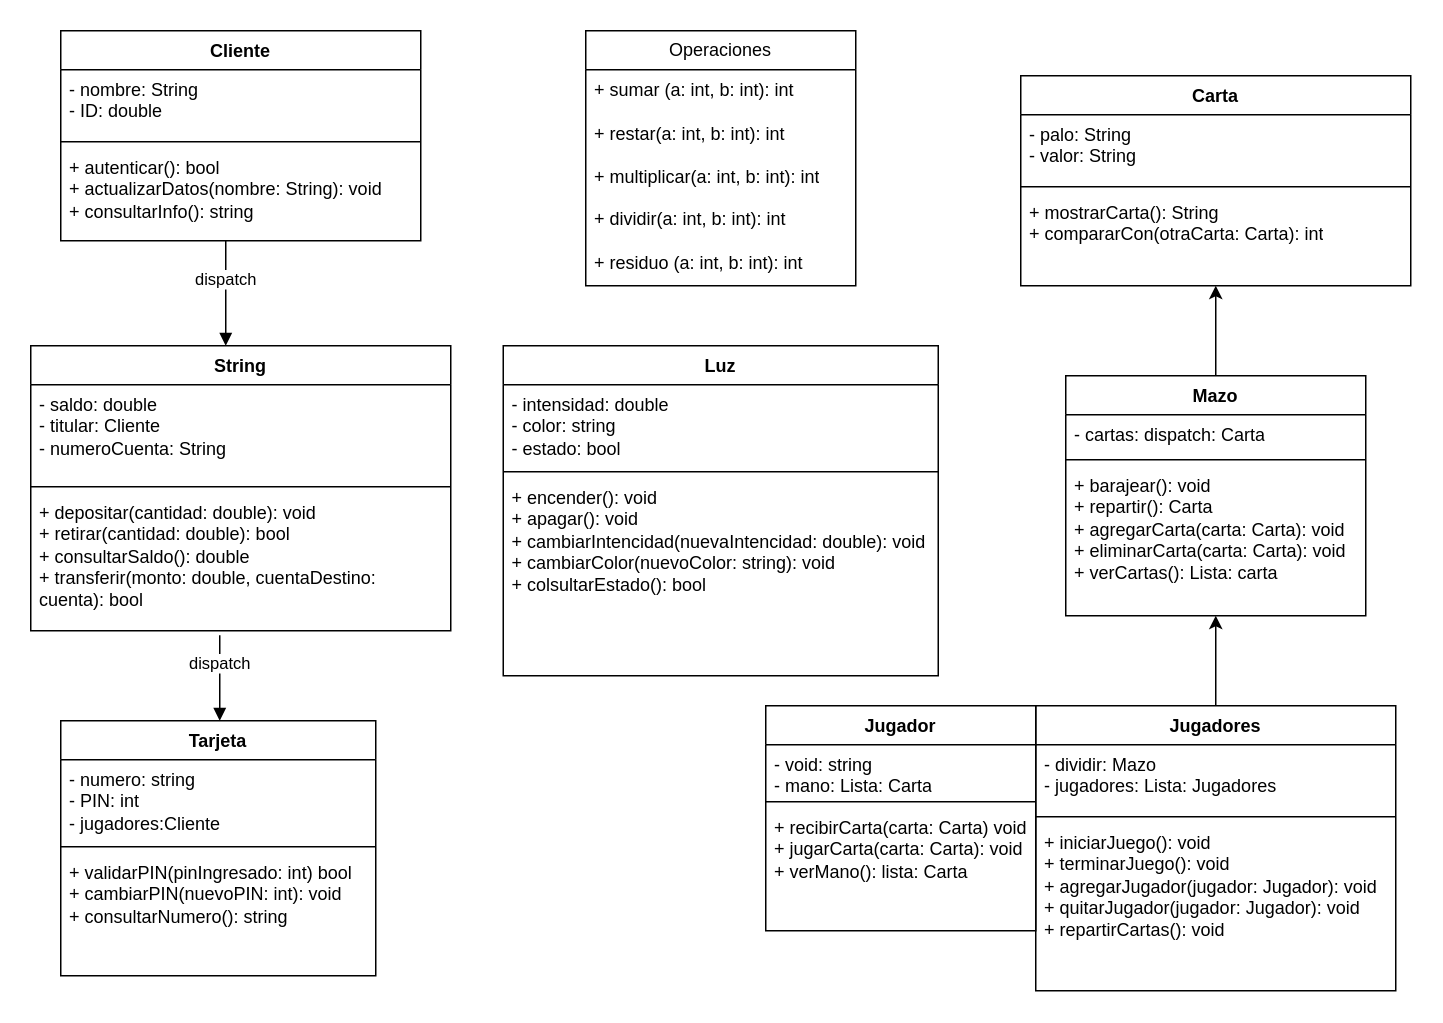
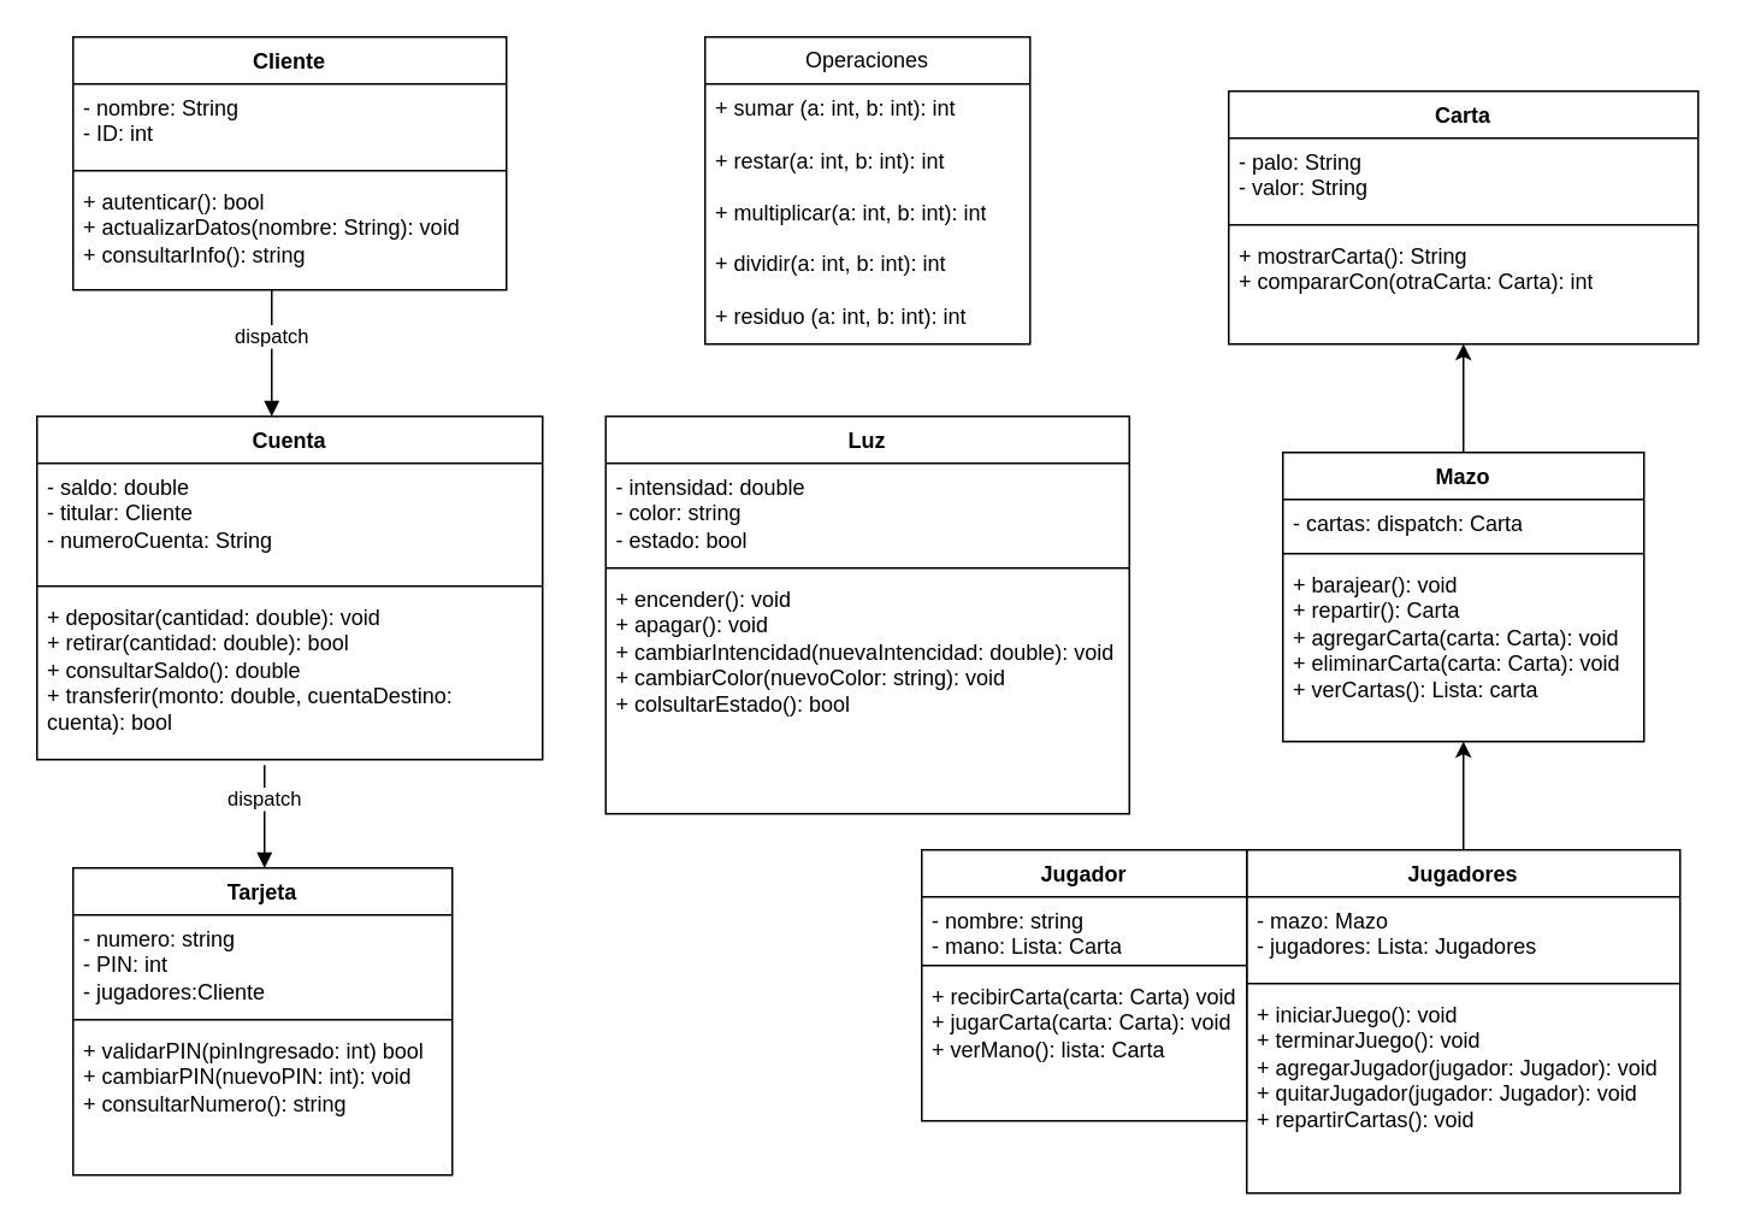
  <mxCell id="0" />
  <mxCell id="1" parent="0" />
  <mxCell id="2" value="Cliente" style="swimlane;fontStyle=1;align=center;verticalAlign=top;childLayout=stackLayout;horizontal=1;startSize=26;horizontalStack=0;resizeParent=1;resizeParentMax=0;resizeLast=0;collapsible=1;marginBottom=0;whiteSpace=wrap;html=1;" vertex="1" parent="1"><mxGeometry x="40" y="20" width="240" height="140" as="geometry" /></mxCell>
- <mxCell id="3" value="- nombre: String&lt;div&gt;- ID: double&amp;nbsp;&lt;/div&gt;" style="text;strokeColor=none;fillColor=none;align=left;verticalAlign=top;spacingLeft=4;spacingRight=4;overflow=hidden;rotatable=0;points=[[0,0.5],[1,0.5]];portConstraint=eastwest;whiteSpace=wrap;html=1;" vertex="1" parent="2"><mxGeometry y="26" width="240" height="44" as="geometry" /></mxCell>
+ <mxCell id="3" value="- nombre: String&lt;div&gt;- ID: int&amp;nbsp;&lt;/div&gt;" style="text;strokeColor=none;fillColor=none;align=left;verticalAlign=top;spacingLeft=4;spacingRight=4;overflow=hidden;rotatable=0;points=[[0,0.5],[1,0.5]];portConstraint=eastwest;whiteSpace=wrap;html=1;" vertex="1" parent="2"><mxGeometry y="26" width="240" height="44" as="geometry" /></mxCell>
  <mxCell id="4" value="" style="line;strokeWidth=1;fillColor=none;align=left;verticalAlign=middle;spacingTop=-1;spacingLeft=3;spacingRight=3;rotatable=0;labelPosition=right;points=[];portConstraint=eastwest;strokeColor=inherit;" vertex="1" parent="2"><mxGeometry y="70" width="240" height="8" as="geometry" /></mxCell>
  <mxCell id="5" value="+ autenticar(): bool&lt;div&gt;+ actualizarDatos(nombre: String): void&lt;/div&gt;&lt;div&gt;+ consultarInfo(): string&amp;nbsp;&lt;/div&gt;" style="text;strokeColor=none;fillColor=none;align=left;verticalAlign=top;spacingLeft=4;spacingRight=4;overflow=hidden;rotatable=0;points=[[0,0.5],[1,0.5]];portConstraint=eastwest;whiteSpace=wrap;html=1;" vertex="1" parent="2"><mxGeometry y="78" width="240" height="62" as="geometry" /></mxCell>
  <mxCell id="6" value="dispatch" style="html=1;verticalAlign=bottom;endArrow=block;curved=0;rounded=0;" edge="1" parent="1"><mxGeometry width="80" relative="1" as="geometry"><mxPoint x="150" y="160" as="sourcePoint" /><mxPoint x="150" y="230" as="targetPoint" /><Array as="points"><mxPoint x="150" y="160" /></Array></mxGeometry></mxCell>
- <mxCell id="7" value="String" style="swimlane;fontStyle=1;align=center;verticalAlign=top;childLayout=stackLayout;horizontal=1;startSize=26;horizontalStack=0;resizeParent=1;resizeParentMax=0;resizeLast=0;collapsible=1;marginBottom=0;whiteSpace=wrap;html=1;" vertex="1" parent="1"><mxGeometry x="20" y="230" width="280" height="190" as="geometry" /></mxCell>
+ <mxCell id="7" value="Cuenta" style="swimlane;fontStyle=1;align=center;verticalAlign=top;childLayout=stackLayout;horizontal=1;startSize=26;horizontalStack=0;resizeParent=1;resizeParentMax=0;resizeLast=0;collapsible=1;marginBottom=0;whiteSpace=wrap;html=1;" vertex="1" parent="1"><mxGeometry x="20" y="230" width="280" height="190" as="geometry" /></mxCell>
  <mxCell id="8" value="- saldo: double&lt;div&gt;- titular: Cliente&lt;/div&gt;&lt;div&gt;- numeroCuenta: String&lt;/div&gt;" style="text;strokeColor=none;fillColor=none;align=left;verticalAlign=top;spacingLeft=4;spacingRight=4;overflow=hidden;rotatable=0;points=[[0,0.5],[1,0.5]];portConstraint=eastwest;whiteSpace=wrap;html=1;" vertex="1" parent="7"><mxGeometry y="26" width="280" height="64" as="geometry" /></mxCell>
  <mxCell id="9" value="" style="line;strokeWidth=1;fillColor=none;align=left;verticalAlign=middle;spacingTop=-1;spacingLeft=3;spacingRight=3;rotatable=0;labelPosition=right;points=[];portConstraint=eastwest;strokeColor=inherit;" vertex="1" parent="7"><mxGeometry y="90" width="280" height="8" as="geometry" /></mxCell>
  <mxCell id="10" value="+ depositar(cantidad: double): void&lt;div&gt;+ retirar(cantidad: double): bool&lt;/div&gt;&lt;div&gt;+ consultarSaldo(): double&lt;/div&gt;&lt;div&gt;+ transferir(monto: double, cuentaDestino: cuenta): bool&lt;/div&gt;" style="text;strokeColor=none;fillColor=none;align=left;verticalAlign=top;spacingLeft=4;spacingRight=4;overflow=hidden;rotatable=0;points=[[0,0.5],[1,0.5]];portConstraint=eastwest;whiteSpace=wrap;html=1;" vertex="1" parent="7"><mxGeometry y="98" width="280" height="92" as="geometry" /></mxCell>
  <mxCell id="11" value="dispatch" style="html=1;verticalAlign=bottom;endArrow=block;curved=0;rounded=0;exitX=0.45;exitY=1.033;exitDx=0;exitDy=0;exitPerimeter=0;" edge="1" parent="1" source="10"><mxGeometry width="80" relative="1" as="geometry"><mxPoint x="350" y="350" as="sourcePoint" /><mxPoint x="146" y="480" as="targetPoint" /></mxGeometry></mxCell>
  <mxCell id="12" value="Tarjeta" style="swimlane;fontStyle=1;align=center;verticalAlign=top;childLayout=stackLayout;horizontal=1;startSize=26;horizontalStack=0;resizeParent=1;resizeParentMax=0;resizeLast=0;collapsible=1;marginBottom=0;whiteSpace=wrap;html=1;" vertex="1" parent="1"><mxGeometry x="40" y="480" width="210" height="170" as="geometry" /></mxCell>
  <mxCell id="13" value="- numero: string&lt;div&gt;- PIN: int&lt;/div&gt;&lt;div&gt;- jugadores:Cliente&lt;/div&gt;" style="text;strokeColor=none;fillColor=none;align=left;verticalAlign=top;spacingLeft=4;spacingRight=4;overflow=hidden;rotatable=0;points=[[0,0.5],[1,0.5]];portConstraint=eastwest;whiteSpace=wrap;html=1;" vertex="1" parent="12"><mxGeometry y="26" width="210" height="54" as="geometry" /></mxCell>
  <mxCell id="14" value="" style="line;strokeWidth=1;fillColor=none;align=left;verticalAlign=middle;spacingTop=-1;spacingLeft=3;spacingRight=3;rotatable=0;labelPosition=right;points=[];portConstraint=eastwest;strokeColor=inherit;" vertex="1" parent="12"><mxGeometry y="80" width="210" height="8" as="geometry" /></mxCell>
  <mxCell id="15" value="+ validarPIN(pinIngresado: int) bool&amp;nbsp;&lt;div&gt;+ cambiarPIN(nuevoPIN: int): void&lt;/div&gt;&lt;div&gt;+ consultarNumero(): string&lt;/div&gt;" style="text;strokeColor=none;fillColor=none;align=left;verticalAlign=top;spacingLeft=4;spacingRight=4;overflow=hidden;rotatable=0;points=[[0,0.5],[1,0.5]];portConstraint=eastwest;whiteSpace=wrap;html=1;" vertex="1" parent="12"><mxGeometry y="88" width="210" height="82" as="geometry" /></mxCell>
  <mxCell id="16" value="Operaciones" style="swimlane;fontStyle=0;childLayout=stackLayout;horizontal=1;startSize=26;fillColor=none;horizontalStack=0;resizeParent=1;resizeParentMax=0;resizeLast=0;collapsible=1;marginBottom=0;whiteSpace=wrap;html=1;" vertex="1" parent="1"><mxGeometry x="390" y="20" width="180" height="170" as="geometry" /></mxCell>
  <mxCell id="17" value="+ sumar (a: int, b: int): int&lt;div&gt;&lt;br&gt;&lt;/div&gt;&lt;div&gt;+ restar(&lt;span style=&quot;background-color: transparent; color: light-dark(rgb(0, 0, 0), rgb(255, 255, 255));&quot;&gt;a: int, b: int): int&lt;/span&gt;&lt;/div&gt;&lt;div&gt;&lt;span style=&quot;background-color: transparent; color: light-dark(rgb(0, 0, 0), rgb(255, 255, 255));&quot;&gt;&lt;br&gt;&lt;/span&gt;&lt;/div&gt;&lt;div&gt;&lt;span style=&quot;background-color: transparent; color: light-dark(rgb(0, 0, 0), rgb(255, 255, 255));&quot;&gt;+ multiplicar(&lt;/span&gt;&lt;span style=&quot;background-color: transparent; color: light-dark(rgb(0, 0, 0), rgb(255, 255, 255));&quot;&gt;a: int, b: int): int&lt;/span&gt;&lt;/div&gt;&lt;div&gt;&lt;span style=&quot;background-color: transparent; color: light-dark(rgb(0, 0, 0), rgb(255, 255, 255));&quot;&gt;&lt;br&gt;&lt;/span&gt;&lt;/div&gt;&lt;div&gt;&lt;span style=&quot;background-color: transparent; color: light-dark(rgb(0, 0, 0), rgb(255, 255, 255));&quot;&gt;+ dividir(&lt;/span&gt;&lt;span style=&quot;background-color: transparent; color: light-dark(rgb(0, 0, 0), rgb(255, 255, 255));&quot;&gt;a: int, b: int): int&lt;/span&gt;&lt;/div&gt;&lt;div&gt;&lt;span style=&quot;background-color: transparent; color: light-dark(rgb(0, 0, 0), rgb(255, 255, 255));&quot;&gt;&lt;br&gt;&lt;/span&gt;&lt;/div&gt;&lt;div&gt;&lt;span style=&quot;background-color: transparent; color: light-dark(rgb(0, 0, 0), rgb(255, 255, 255));&quot;&gt;+ residuo (&lt;/span&gt;&lt;span style=&quot;background-color: transparent; color: light-dark(rgb(0, 0, 0), rgb(255, 255, 255));&quot;&gt;a: int, b: int): int&lt;/span&gt;&lt;/div&gt;" style="text;strokeColor=none;fillColor=none;align=left;verticalAlign=top;spacingLeft=4;spacingRight=4;overflow=hidden;rotatable=0;points=[[0,0.5],[1,0.5]];portConstraint=eastwest;whiteSpace=wrap;html=1;" vertex="1" parent="16"><mxGeometry y="26" width="180" height="144" as="geometry" /></mxCell>
  <mxCell id="18" value="Luz" style="swimlane;fontStyle=1;align=center;verticalAlign=top;childLayout=stackLayout;horizontal=1;startSize=26;horizontalStack=0;resizeParent=1;resizeParentMax=0;resizeLast=0;collapsible=1;marginBottom=0;whiteSpace=wrap;html=1;" vertex="1" parent="1"><mxGeometry x="335" y="230" width="290" height="220" as="geometry" /></mxCell>
  <mxCell id="19" value="- intensidad: double&lt;div&gt;- color: string&lt;/div&gt;&lt;div&gt;- estado: bool&lt;/div&gt;" style="text;strokeColor=none;fillColor=none;align=left;verticalAlign=top;spacingLeft=4;spacingRight=4;overflow=hidden;rotatable=0;points=[[0,0.5],[1,0.5]];portConstraint=eastwest;whiteSpace=wrap;html=1;" vertex="1" parent="18"><mxGeometry y="26" width="290" height="54" as="geometry" /></mxCell>
  <mxCell id="20" value="" style="line;strokeWidth=1;fillColor=none;align=left;verticalAlign=middle;spacingTop=-1;spacingLeft=3;spacingRight=3;rotatable=0;labelPosition=right;points=[];portConstraint=eastwest;strokeColor=inherit;" vertex="1" parent="18"><mxGeometry y="80" width="290" height="8" as="geometry" /></mxCell>
  <mxCell id="21" value="+ encender(): void&lt;div&gt;+ apagar(): void&lt;/div&gt;&lt;div&gt;+ cambiarIntencidad(nuevaIntencidad: double): void&amp;nbsp;&lt;/div&gt;&lt;div&gt;+ cambiarColor(nuevoColor: string): void&lt;/div&gt;&lt;div&gt;+ colsultarEstado(): bool&lt;/div&gt;" style="text;strokeColor=none;fillColor=none;align=left;verticalAlign=top;spacingLeft=4;spacingRight=4;overflow=hidden;rotatable=0;points=[[0,0.5],[1,0.5]];portConstraint=eastwest;whiteSpace=wrap;html=1;" vertex="1" parent="18"><mxGeometry y="88" width="290" height="132" as="geometry" /></mxCell>
  <mxCell id="22" value="Carta" style="swimlane;fontStyle=1;align=center;verticalAlign=top;childLayout=stackLayout;horizontal=1;startSize=26;horizontalStack=0;resizeParent=1;resizeParentMax=0;resizeLast=0;collapsible=1;marginBottom=0;whiteSpace=wrap;html=1;" vertex="1" parent="1"><mxGeometry x="680" y="50" width="260" height="140" as="geometry" /></mxCell>
  <mxCell id="23" value="- palo: String&lt;div&gt;- valor: String&lt;/div&gt;" style="text;strokeColor=none;fillColor=none;align=left;verticalAlign=top;spacingLeft=4;spacingRight=4;overflow=hidden;rotatable=0;points=[[0,0.5],[1,0.5]];portConstraint=eastwest;whiteSpace=wrap;html=1;" vertex="1" parent="22"><mxGeometry y="26" width="260" height="44" as="geometry" /></mxCell>
  <mxCell id="24" value="" style="line;strokeWidth=1;fillColor=none;align=left;verticalAlign=middle;spacingTop=-1;spacingLeft=3;spacingRight=3;rotatable=0;labelPosition=right;points=[];portConstraint=eastwest;strokeColor=inherit;" vertex="1" parent="22"><mxGeometry y="70" width="260" height="8" as="geometry" /></mxCell>
  <mxCell id="25" value="+ mostrarCarta(): String&lt;div&gt;+ compararCon(otraCarta: Carta): int&lt;/div&gt;" style="text;strokeColor=none;fillColor=none;align=left;verticalAlign=top;spacingLeft=4;spacingRight=4;overflow=hidden;rotatable=0;points=[[0,0.5],[1,0.5]];portConstraint=eastwest;whiteSpace=wrap;html=1;" vertex="1" parent="22"><mxGeometry y="78" width="260" height="62" as="geometry" /></mxCell>
  <mxCell id="26" value="" style="edgeStyle=orthogonalEdgeStyle;rounded=0;orthogonalLoop=1;jettySize=auto;html=1;" edge="1" parent="1" source="27" target="25"><mxGeometry relative="1" as="geometry"><Array as="points"><mxPoint x="810" y="210" /><mxPoint x="810" y="210" /></Array></mxGeometry></mxCell>
  <mxCell id="27" value="Mazo" style="swimlane;fontStyle=1;align=center;verticalAlign=top;childLayout=stackLayout;horizontal=1;startSize=26;horizontalStack=0;resizeParent=1;resizeParentMax=0;resizeLast=0;collapsible=1;marginBottom=0;whiteSpace=wrap;html=1;" vertex="1" parent="1"><mxGeometry x="710" y="250" width="200" height="160" as="geometry" /></mxCell>
  <mxCell id="28" value="- cartas: dispatch: Carta" style="text;strokeColor=none;fillColor=none;align=left;verticalAlign=top;spacingLeft=4;spacingRight=4;overflow=hidden;rotatable=0;points=[[0,0.5],[1,0.5]];portConstraint=eastwest;whiteSpace=wrap;html=1;" vertex="1" parent="27"><mxGeometry y="26" width="200" height="26" as="geometry" /></mxCell>
  <mxCell id="29" value="" style="line;strokeWidth=1;fillColor=none;align=left;verticalAlign=middle;spacingTop=-1;spacingLeft=3;spacingRight=3;rotatable=0;labelPosition=right;points=[];portConstraint=eastwest;strokeColor=inherit;" vertex="1" parent="27"><mxGeometry y="52" width="200" height="8" as="geometry" /></mxCell>
  <mxCell id="30" value="+ barajear(): void&lt;div&gt;+ repartir(): Carta&lt;/div&gt;&lt;div&gt;+ agregarCarta(carta: Carta): void&lt;/div&gt;&lt;div&gt;+ eliminarCarta(carta: Carta): void&lt;/div&gt;&lt;div&gt;+ verCartas(): Lista: carta&lt;/div&gt;" style="text;strokeColor=none;fillColor=none;align=left;verticalAlign=top;spacingLeft=4;spacingRight=4;overflow=hidden;rotatable=0;points=[[0,0.5],[1,0.5]];portConstraint=eastwest;whiteSpace=wrap;html=1;" vertex="1" parent="27"><mxGeometry y="60" width="200" height="100" as="geometry" /></mxCell>
  <mxCell id="31" value="" style="edgeStyle=orthogonalEdgeStyle;rounded=0;orthogonalLoop=1;jettySize=auto;html=1;exitX=0.5;exitY=0;exitDx=0;exitDy=0;" edge="1" parent="1" source="32"><mxGeometry relative="1" as="geometry"><mxPoint x="710" y="520" as="sourcePoint" /><mxPoint x="810" y="410" as="targetPoint" /></mxGeometry></mxCell>
  <mxCell id="32" value="Jugadores" style="swimlane;fontStyle=1;align=center;verticalAlign=top;childLayout=stackLayout;horizontal=1;startSize=26;horizontalStack=0;resizeParent=1;resizeParentMax=0;resizeLast=0;collapsible=1;marginBottom=0;whiteSpace=wrap;html=1;" vertex="1" parent="1"><mxGeometry x="690" y="470" width="240" height="190" as="geometry" /></mxCell>
- <mxCell id="33" value="- dividir: Mazo&lt;div&gt;- jugadores: Lista: Jugadores&lt;/div&gt;" style="text;strokeColor=none;fillColor=none;align=left;verticalAlign=top;spacingLeft=4;spacingRight=4;overflow=hidden;rotatable=0;points=[[0,0.5],[1,0.5]];portConstraint=eastwest;whiteSpace=wrap;html=1;" vertex="1" parent="32"><mxGeometry y="26" width="240" height="44" as="geometry" /></mxCell>
+ <mxCell id="33" value="- mazo: Mazo&lt;div&gt;- jugadores: Lista: Jugadores&lt;/div&gt;" style="text;strokeColor=none;fillColor=none;align=left;verticalAlign=top;spacingLeft=4;spacingRight=4;overflow=hidden;rotatable=0;points=[[0,0.5],[1,0.5]];portConstraint=eastwest;whiteSpace=wrap;html=1;" vertex="1" parent="32"><mxGeometry y="26" width="240" height="44" as="geometry" /></mxCell>
  <mxCell id="34" value="" style="line;strokeWidth=1;fillColor=none;align=left;verticalAlign=middle;spacingTop=-1;spacingLeft=3;spacingRight=3;rotatable=0;labelPosition=right;points=[];portConstraint=eastwest;strokeColor=inherit;" vertex="1" parent="32"><mxGeometry y="70" width="240" height="8" as="geometry" /></mxCell>
  <mxCell id="35" value="+ iniciarJuego(): void&lt;div&gt;+ terminarJuego(): void&lt;/div&gt;&lt;div&gt;+ agregarJugador(jugador: Jugador): void&lt;/div&gt;&lt;div&gt;+ quitarJugador(jugador: Jugador): void&lt;/div&gt;&lt;div&gt;+ repartirCartas(): void&lt;/div&gt;" style="text;strokeColor=none;fillColor=none;align=left;verticalAlign=top;spacingLeft=4;spacingRight=4;overflow=hidden;rotatable=0;points=[[0,0.5],[1,0.5]];portConstraint=eastwest;whiteSpace=wrap;html=1;" vertex="1" parent="32"><mxGeometry y="78" width="240" height="112" as="geometry" /></mxCell>
  <mxCell id="36" value="Jugador" style="swimlane;fontStyle=1;align=center;verticalAlign=top;childLayout=stackLayout;horizontal=1;startSize=26;horizontalStack=0;resizeParent=1;resizeParentMax=0;resizeLast=0;collapsible=1;marginBottom=0;whiteSpace=wrap;html=1;" vertex="1" parent="1"><mxGeometry x="510" y="470" width="180" height="150" as="geometry" /></mxCell>
- <mxCell id="37" value="- void: string&lt;div&gt;- mano: Lista: Carta&lt;/div&gt;" style="text;strokeColor=none;fillColor=none;align=left;verticalAlign=top;spacingLeft=4;spacingRight=4;overflow=hidden;rotatable=0;points=[[0,0.5],[1,0.5]];portConstraint=eastwest;whiteSpace=wrap;html=1;" vertex="1" parent="36"><mxGeometry y="26" width="180" height="34" as="geometry" /></mxCell>
+ <mxCell id="37" value="- nombre: string&lt;div&gt;- mano: Lista: Carta&lt;/div&gt;" style="text;strokeColor=none;fillColor=none;align=left;verticalAlign=top;spacingLeft=4;spacingRight=4;overflow=hidden;rotatable=0;points=[[0,0.5],[1,0.5]];portConstraint=eastwest;whiteSpace=wrap;html=1;" vertex="1" parent="36"><mxGeometry y="26" width="180" height="34" as="geometry" /></mxCell>
  <mxCell id="38" value="" style="line;strokeWidth=1;fillColor=none;align=left;verticalAlign=middle;spacingTop=-1;spacingLeft=3;spacingRight=3;rotatable=0;labelPosition=right;points=[];portConstraint=eastwest;strokeColor=inherit;" vertex="1" parent="36"><mxGeometry y="60" width="180" height="8" as="geometry" /></mxCell>
  <mxCell id="39" value="+ recibirCarta(carta: Carta) void&lt;div&gt;+ jugarCarta(carta: Carta): void&lt;/div&gt;&lt;div&gt;+ verMano(): lista: Carta&lt;/div&gt;" style="text;strokeColor=none;fillColor=none;align=left;verticalAlign=top;spacingLeft=4;spacingRight=4;overflow=hidden;rotatable=0;points=[[0,0.5],[1,0.5]];portConstraint=eastwest;whiteSpace=wrap;html=1;" vertex="1" parent="36"><mxGeometry y="68" width="180" height="82" as="geometry" /></mxCell>
